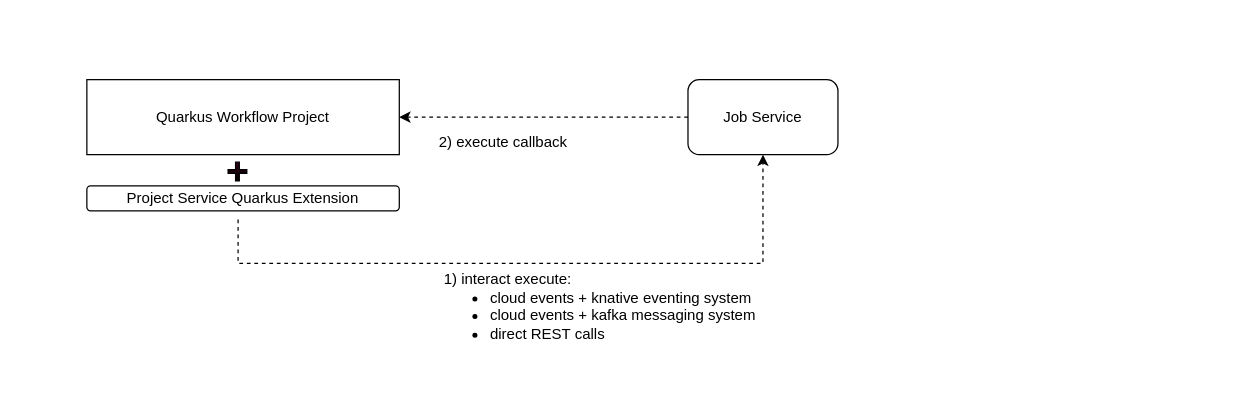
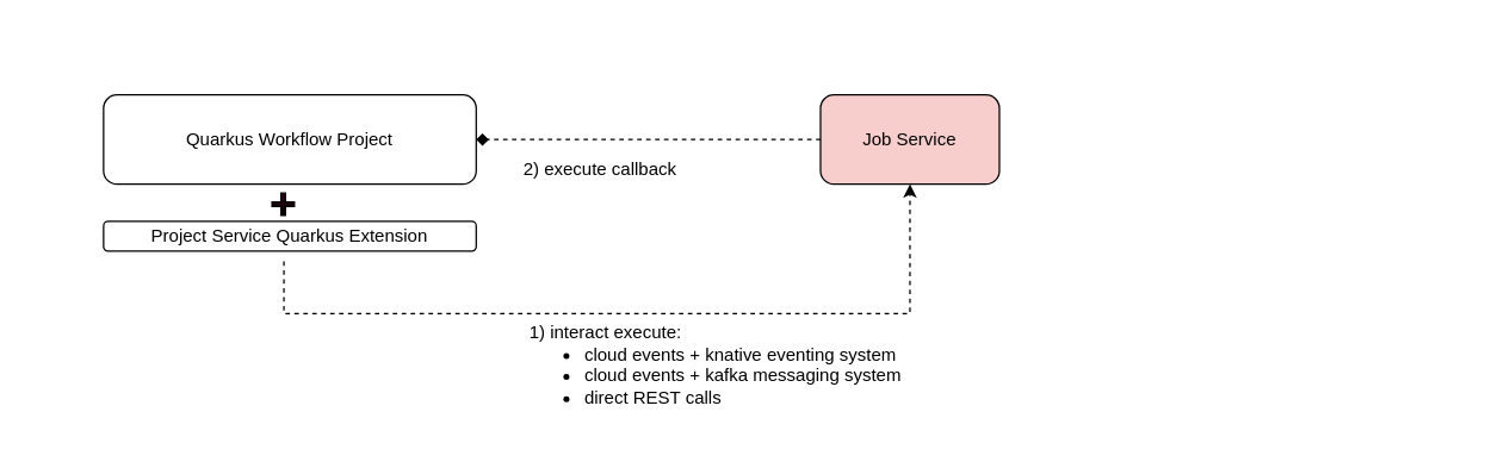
  <mxCell id="0" />
  <mxCell id="1" parent="0" />
- <mxCell id="2" value="" style="endArrow=classic;html=1;rounded=0;fontFamily=Helvetica;fontSize=10;dashed=1;exitX=0;exitY=0.5;exitDx=0;exitDy=0;" edge="1" parent="1" source="9" target="5"><mxGeometry width="50" height="50" relative="1" as="geometry"><mxPoint x="404" y="100" as="sourcePoint" /><mxPoint x="330" y="84" as="targetPoint" /></mxGeometry></mxCell>
+ <mxCell id="2" value="" style="endArrow=diamond;html=1;rounded=0;fontFamily=Helvetica;fontSize=10;dashed=1;exitX=0;exitY=0.5;exitDx=0;exitDy=0;" edge="1" parent="1" source="9" target="5"><mxGeometry width="50" height="50" relative="1" as="geometry"><mxPoint x="404" y="100" as="sourcePoint" /><mxPoint x="330" y="84" as="targetPoint" /></mxGeometry></mxCell>
  <mxCell id="3" value="2) execute callback" style="edgeLabel;html=1;align=left;verticalAlign=middle;resizable=0;points=[];fontSize=12;fontFamily=Helvetica;" connectable="0" vertex="1" parent="2"><mxGeometry x="0.494" relative="1" as="geometry"><mxPoint x="-28" y="19" as="offset" /></mxGeometry></mxCell>
  <mxCell id="4" value="" style="group" connectable="0" vertex="1" parent="1"><mxGeometry x="20" y="20" width="386" height="216" as="geometry" /></mxCell>
- <mxCell id="5" value="Quarkus Workflow Project" style="whiteSpace=wrap;html=1;rounded=0;" vertex="1" parent="4"><mxGeometry x="49" y="43" width="250" height="60" as="geometry" /></mxCell>
+ <mxCell id="5" value="Quarkus Workflow Project" style="rounded=1;whiteSpace=wrap;html=1;" vertex="1" parent="4"><mxGeometry x="49" y="43" width="250" height="60" as="geometry" /></mxCell>
  <mxCell id="6" value="" style="endArrow=classic;html=1;rounded=0;fontFamily=Helvetica;fontSize=10;dashed=1;entryX=0.5;entryY=1;entryDx=0;entryDy=0;" edge="1" parent="4" target="9"><mxGeometry width="50" height="50" relative="1" as="geometry"><mxPoint x="170" y="155" as="sourcePoint" /><mxPoint x="600" y="140" as="targetPoint" /><Array as="points"><mxPoint x="170" y="190" /><mxPoint x="590" y="190" /></Array></mxGeometry></mxCell>
  <mxCell id="7" value="Project Service Quarkus Extension" style="rounded=1;whiteSpace=wrap;html=1;" vertex="1" parent="4"><mxGeometry x="49" y="128" width="250" height="20" as="geometry" /></mxCell>
  <mxCell id="8" value="" style="group" connectable="0" vertex="1" parent="1"><mxGeometry x="701" y="70" width="282" height="222" as="geometry" /></mxCell>
- <mxCell id="9" value="Job Service" style="rounded=1;whiteSpace=wrap;html=1;" vertex="1" parent="8"><mxGeometry x="-151" y="-7" width="120" height="60" as="geometry" /></mxCell>
+ <mxCell id="9" value="Job Service" style="rounded=1;whiteSpace=wrap;html=1;fillColor=#f8cecc;" vertex="1" parent="8"><mxGeometry x="-151" y="-7" width="120" height="60" as="geometry" /></mxCell>
  <mxCell id="10" value="&lt;pre style=&quot;background-color: rgb(255, 255, 255); color: rgb(8, 8, 8); font-family: &amp;quot;JetBrains Mono&amp;quot;, monospace;&quot;&gt;&lt;br&gt;&lt;/pre&gt;" style="text;html=1;align=center;verticalAlign=middle;resizable=0;points=[];autosize=1;strokeColor=none;fillColor=none;fontSize=12;fontFamily=Helvetica;" vertex="1" parent="8"><mxGeometry x="-103" y="-35" width="20" height="50" as="geometry" /></mxCell>
  <mxCell id="11" value="1) interact execute:" style="text;html=1;strokeColor=none;fillColor=none;align=left;verticalAlign=middle;whiteSpace=wrap;rounded=0;" vertex="1" parent="1"><mxGeometry x="353" y="208" width="310" height="30" as="geometry" /></mxCell>
  <mxCell id="12" value="" style="shape=cross;whiteSpace=wrap;html=1;fillColor=#33001A;strokeColor=#000000;gradientColor=default;" vertex="1" parent="1"><mxGeometry x="182" y="129" width="15" height="15" as="geometry" /></mxCell>
  <mxCell id="13" value="&lt;ul&gt;&lt;li&gt;&lt;span style=&quot;background-color: initial;&quot;&gt;cloud events + knative eventing system&lt;/span&gt;&lt;/li&gt;&lt;li&gt;&lt;span style=&quot;background-color: initial;&quot;&gt;cloud events + kafka messaging system&lt;/span&gt;&lt;/li&gt;&lt;li&gt;&lt;span style=&quot;background-color: initial;&quot;&gt;direct REST calls&lt;/span&gt;&lt;/li&gt;&lt;/ul&gt;" style="text;html=1;strokeColor=none;fillColor=none;align=left;verticalAlign=middle;whiteSpace=wrap;rounded=0;" vertex="1" parent="1"><mxGeometry x="350" y="237" width="310" height="30" as="geometry" /></mxCell>
